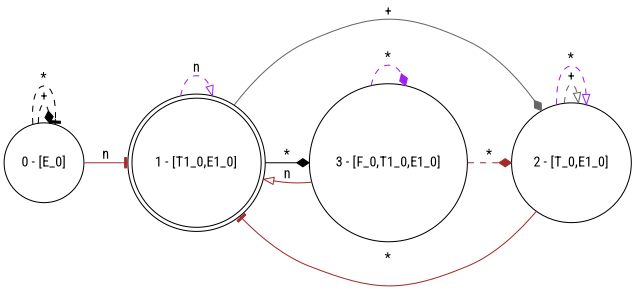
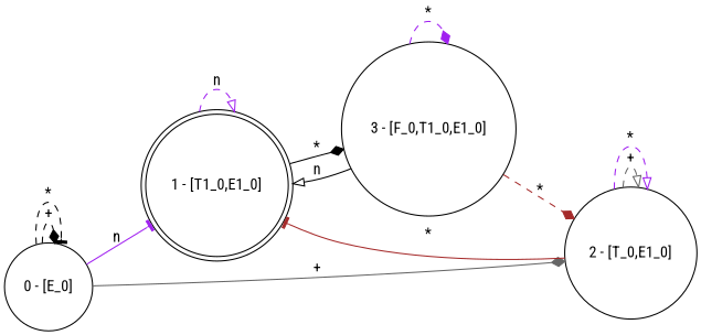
  digraph {
    fontname="Roboto Condensed"
    rankdir=LR
    node [color=black fontname="Roboto Condensed" shape=circle]
    edge [arrowhead=diamond color=purple fontname="Roboto Condensed" style=dashed]
    n1 [label="0 - [E_0]"]
    n2 [label="1 - [T1_0,E1_0]" shape=doublecircle]
    n3 [label="2 - [T_0,E1_0]"]
    n4 [label="3 - [F_0,T1_0,E1_0]"]
    n1 -> n1 [color=black label="+"]
    n1 -> n1 [arrowhead=tee color=black label="*"]
-   n1 -> n2 [arrowhead=tee color=brown label=n style=""]
+   n1 -> n2 [arrowhead=tee label=n style=""]
    n2 -> n2 [arrowhead=onormal label=n]
-   n2 -> n3 [color=gray40 label="+" style=""]
+   n1 -> n3 [color=gray40 label="+" style=""]
    n2 -> n4 [color=black label="*" style=""]
    n3 -> n2 [arrowhead=tee color=brown label="*" style=""]
    n3 -> n3 [arrowhead=onormal color=gray40 label="+"]
    n3 -> n3 [arrowhead=onormal label="*"]
-   n4 -> n2 [arrowhead=onormal color=brown label=n style=""]
+   n4 -> n2 [arrowhead=onormal color=black label=n style=""]
    n4 -> n3 [color=brown label="*"]
    n4 -> n4 [label="*"]
  }
